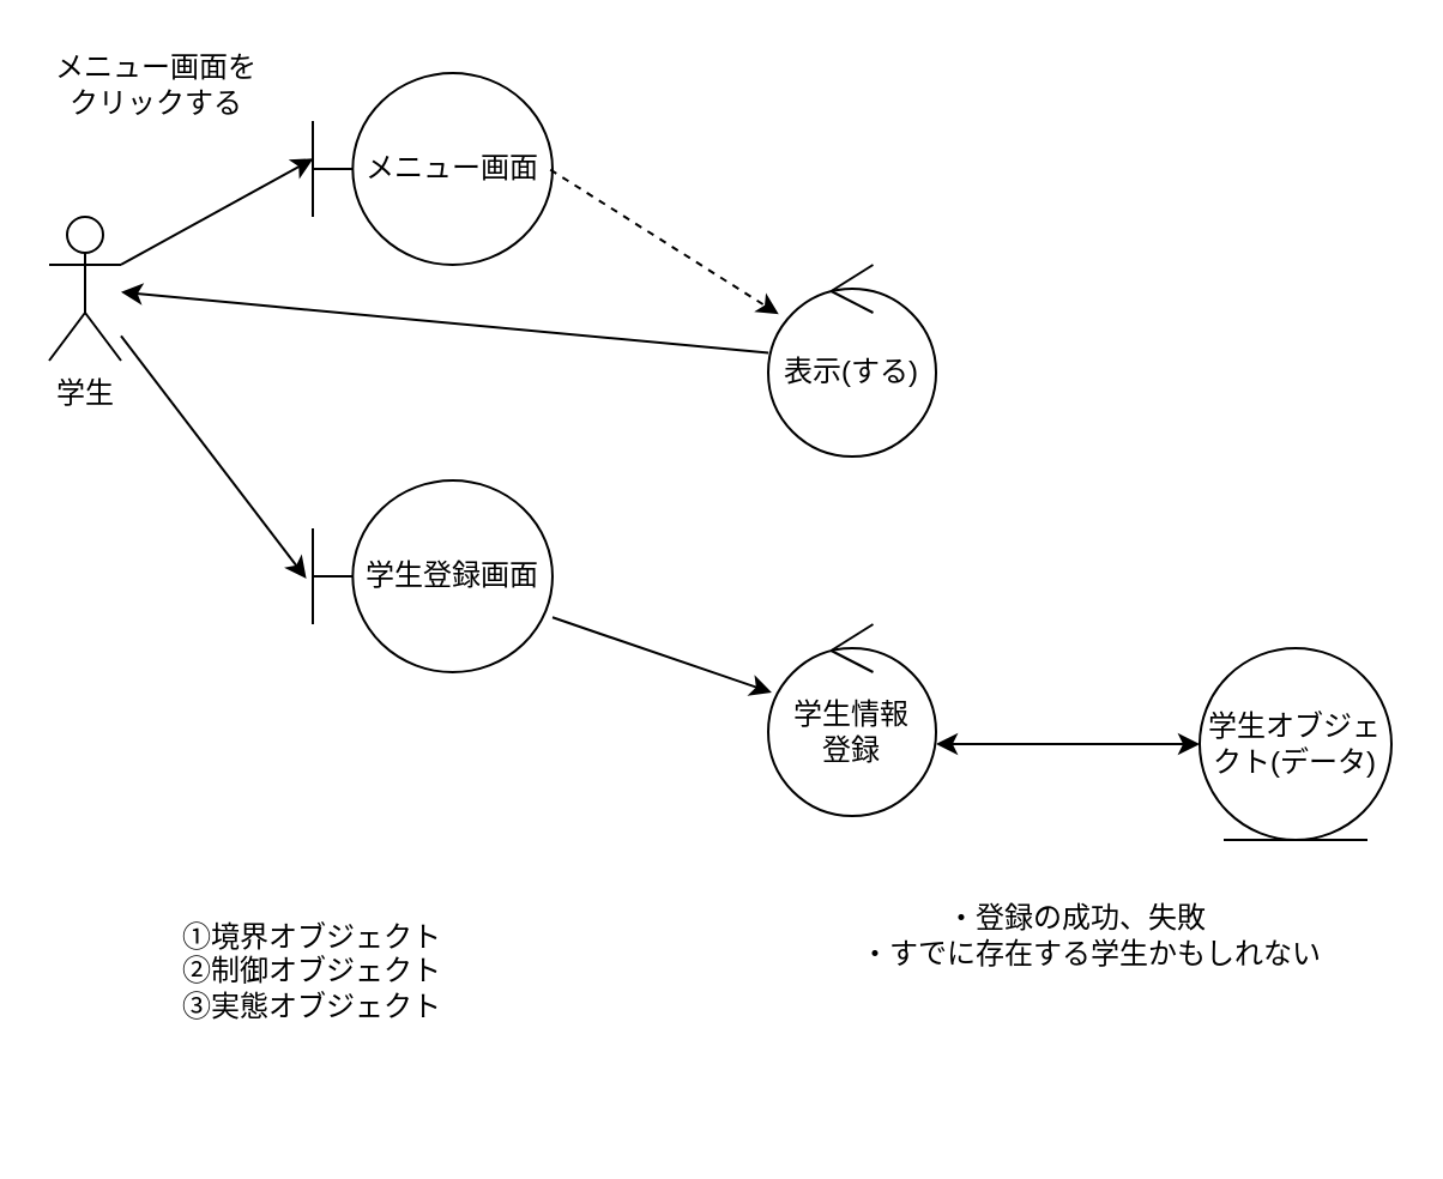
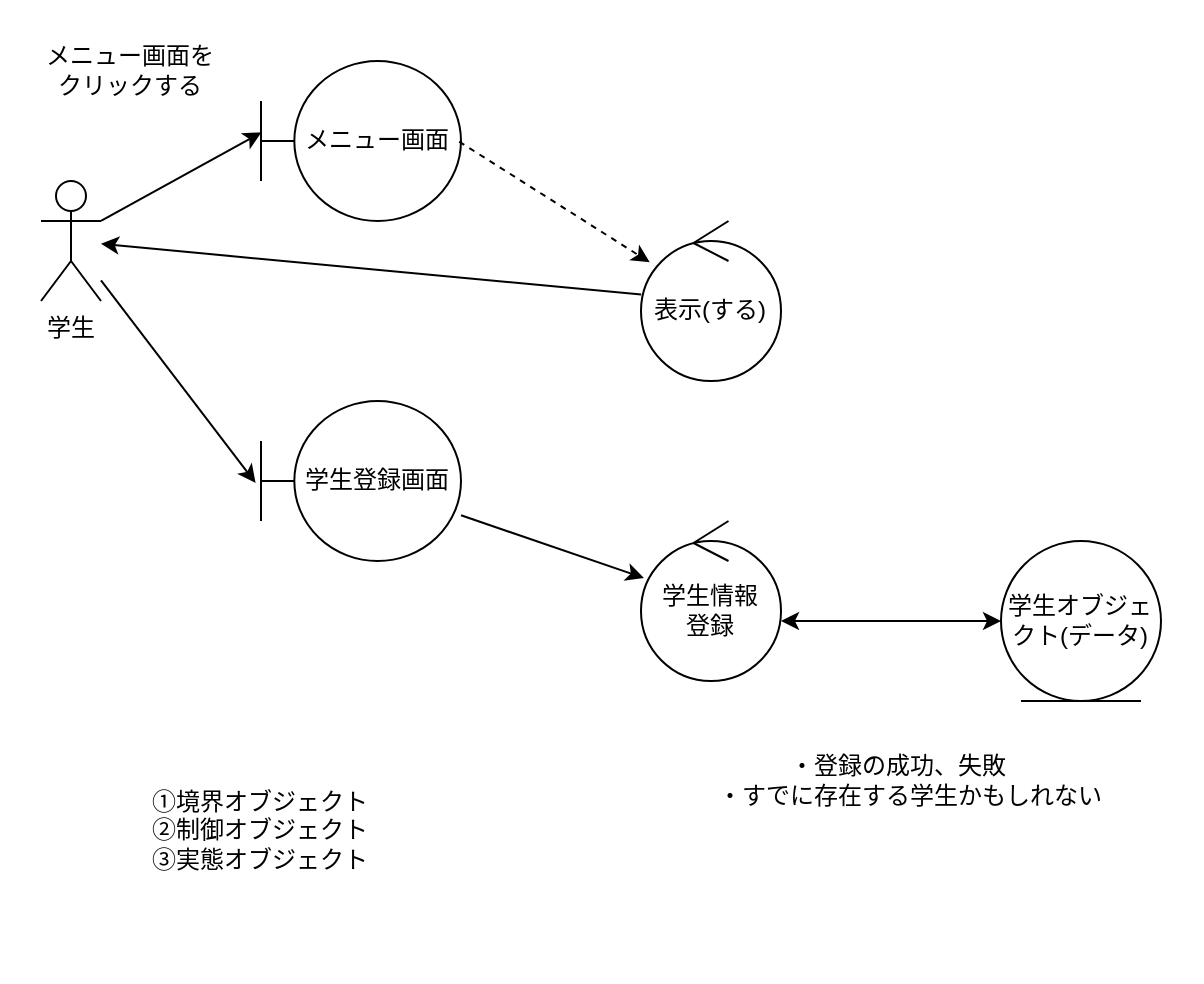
  <mxCell id="0" />
  <mxCell id="1" parent="0" />
  <mxCell id="2" value="学生" style="shape=umlActor;verticalLabelPosition=bottom;verticalAlign=top;html=1;outlineConnect=0;" vertex="1" parent="1"><mxGeometry x="20" y="90" width="30" height="60" as="geometry" /></mxCell>
  <mxCell id="3" value="メニュー画面" style="shape=umlBoundary;whiteSpace=wrap;html=1;" vertex="1" parent="1"><mxGeometry x="130" y="30" width="100" height="80" as="geometry" /></mxCell>
  <mxCell id="4" value="" style="endArrow=classic;html=1;rounded=0;entryX=0.002;entryY=0.446;entryDx=0;entryDy=0;entryPerimeter=0;exitX=1;exitY=0.333;exitDx=0;exitDy=0;exitPerimeter=0;" edge="1" parent="1" source="2" target="3"><mxGeometry width="50" height="50" relative="1" as="geometry"><mxPoint x="60" y="130" as="sourcePoint" /><mxPoint x="110" y="80" as="targetPoint" /></mxGeometry></mxCell>
  <mxCell id="5" value="メニュー画面をクリックする" style="text;html=1;align=center;verticalAlign=middle;whiteSpace=wrap;rounded=0;" vertex="1" parent="1"><mxGeometry x="20" y="20" width="90" height="30" as="geometry" /></mxCell>
  <mxCell id="6" value="表示(する)" style="ellipse;shape=umlControl;whiteSpace=wrap;html=1;" vertex="1" parent="1"><mxGeometry x="320" y="110" width="70" height="80" as="geometry" /></mxCell>
  <mxCell id="7" value="" style="endArrow=classic;html=1;rounded=0;exitX=0.991;exitY=0.504;exitDx=0;exitDy=0;exitPerimeter=0;dashed=1;" edge="1" parent="1" source="3" target="6"><mxGeometry width="50" height="50" relative="1" as="geometry"><mxPoint x="360" y="250" as="sourcePoint" /><mxPoint x="410" y="200" as="targetPoint" /></mxGeometry></mxCell>
  <mxCell id="8" value="学生登録画面" style="shape=umlBoundary;whiteSpace=wrap;html=1;" vertex="1" parent="1"><mxGeometry x="130" y="200" width="100" height="80" as="geometry" /></mxCell>
  <mxCell id="9" value="" style="endArrow=classic;html=1;rounded=0;" edge="1" parent="1" source="6" target="2"><mxGeometry width="50" height="50" relative="1" as="geometry"><mxPoint x="360" y="250" as="sourcePoint" /><mxPoint x="410" y="200" as="targetPoint" /></mxGeometry></mxCell>
  <mxCell id="10" value="" style="endArrow=classic;html=1;rounded=0;entryX=-0.027;entryY=0.512;entryDx=0;entryDy=0;entryPerimeter=0;" edge="1" parent="1" source="2" target="8"><mxGeometry width="50" height="50" relative="1" as="geometry"><mxPoint x="360" y="250" as="sourcePoint" /><mxPoint x="120" y="240" as="targetPoint" /></mxGeometry></mxCell>
  <mxCell id="11" value="学生情報&lt;div&gt;登録&lt;/div&gt;" style="ellipse;shape=umlControl;whiteSpace=wrap;html=1;" vertex="1" parent="1"><mxGeometry x="320" y="260" width="70" height="80" as="geometry" /></mxCell>
  <mxCell id="12" value="" style="endArrow=classic;html=1;rounded=0;" edge="1" parent="1" source="8" target="11"><mxGeometry width="50" height="50" relative="1" as="geometry"><mxPoint x="360" y="250" as="sourcePoint" /><mxPoint x="410" y="200" as="targetPoint" /></mxGeometry></mxCell>
  <mxCell id="13" value="学生オブジェクト(データ)" style="ellipse;shape=umlEntity;whiteSpace=wrap;html=1;" vertex="1" parent="1"><mxGeometry x="500" y="270" width="80" height="80" as="geometry" /></mxCell>
  <mxCell id="14" value="" style="endArrow=classic;startArrow=classic;html=1;rounded=0;entryX=1;entryY=0.625;entryDx=0;entryDy=0;entryPerimeter=0;" edge="1" parent="1" target="11"><mxGeometry width="50" height="50" relative="1" as="geometry"><mxPoint x="500" y="310" as="sourcePoint" /><mxPoint x="400" y="310" as="targetPoint" /></mxGeometry></mxCell>
  <mxCell id="15" value="・登録の成功、失敗&lt;div&gt;　・すでに存在する学生かもしれない&lt;/div&gt;" style="text;html=1;align=center;verticalAlign=middle;whiteSpace=wrap;rounded=0;" vertex="1" parent="1"><mxGeometry x="344" y="360" width="210" height="60" as="geometry" /></mxCell>
- <mxCell id="16" value="①境界オブジェクト&lt;div&gt;➁制御オブジェクト&lt;/div&gt;&lt;div&gt;③実態オブジェクト&lt;/div&gt;" style="text;html=1;align=center;verticalAlign=middle;whiteSpace=wrap;rounded=0;" vertex="1" parent="1"><mxGeometry x="20" y="350" width="220" height="110" as="geometry" /></mxCell>
+ <mxCell id="16" value="①境界オブジェクト&lt;div&gt;➁制御オブジェクト&lt;/div&gt;&lt;div&gt;③実態オブジェクト&lt;/div&gt;" style="text;html=1;align=center;verticalAlign=middle;whiteSpace=wrap;rounded=0;" vertex="1" parent="1"><mxGeometry x="20" y="360" width="220" height="110" as="geometry" /></mxCell>
